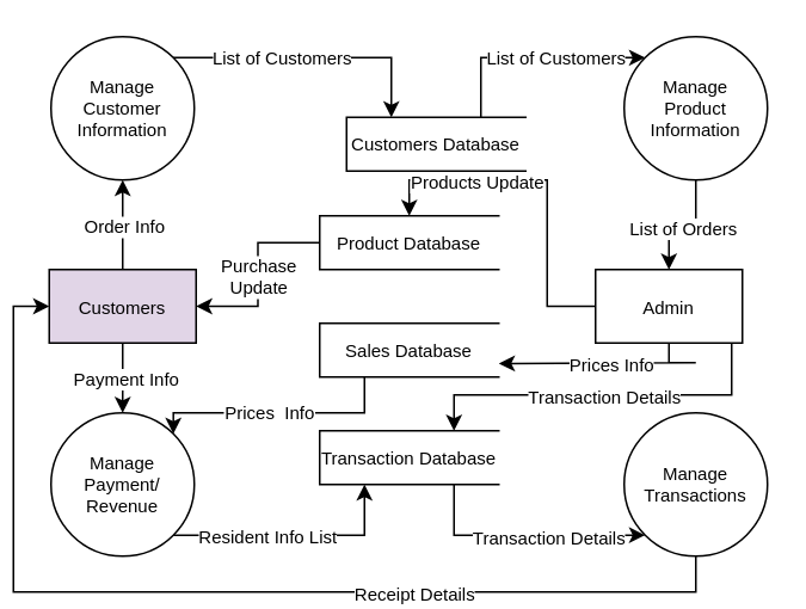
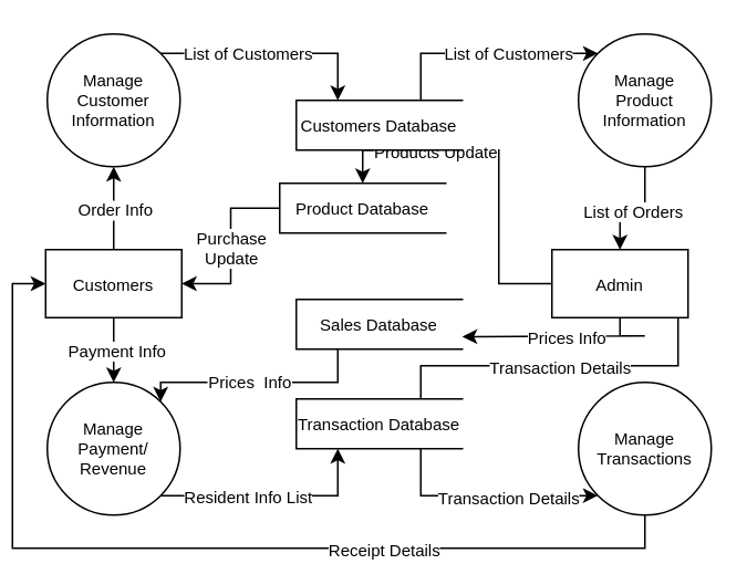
  <mxCell id="0" />
  <mxCell id="1" parent="0" />
  <mxCell id="2" style="edgeStyle=orthogonalEdgeStyle;rounded=0;orthogonalLoop=1;jettySize=auto;html=1;exitX=1;exitY=0;exitDx=0;exitDy=0;entryX=0.25;entryY=0;entryDx=0;entryDy=0;fontSize=10;" edge="1" parent="1" source="4" target="25"><mxGeometry relative="1" as="geometry" /></mxCell>
  <mxCell id="3" value="List of Customers" style="edgeLabel;html=1;align=center;verticalAlign=middle;resizable=0;points=[];fontSize=10;" vertex="1" connectable="0" parent="2"><mxGeometry x="-0.223" relative="1" as="geometry"><mxPoint as="offset" /></mxGeometry></mxCell>
  <mxCell id="4" value="&lt;div style=&quot;font-size: 10px;&quot;&gt;Manage&lt;/div&gt;&lt;div style=&quot;font-size: 10px;&quot;&gt;Customer&lt;/div&gt;&lt;div style=&quot;font-size: 10px;&quot;&gt;Information&lt;br style=&quot;font-size: 10px;&quot;&gt;&lt;/div&gt;" style="ellipse;whiteSpace=wrap;html=1;aspect=fixed;fontSize=10;" vertex="1" parent="1"><mxGeometry x="21" y="20" width="80" height="80" as="geometry" /></mxCell>
  <mxCell id="5" style="edgeStyle=orthogonalEdgeStyle;rounded=0;orthogonalLoop=1;jettySize=auto;html=1;exitX=0.5;exitY=1;exitDx=0;exitDy=0;entryX=0.5;entryY=0;entryDx=0;entryDy=0;fontSize=10;" edge="1" parent="1" source="7" target="19"><mxGeometry relative="1" as="geometry" /></mxCell>
  <mxCell id="6" value="List of Orders" style="edgeLabel;html=1;align=center;verticalAlign=middle;resizable=0;points=[];fontSize=10;" vertex="1" connectable="0" parent="5"><mxGeometry x="0.003" y="1" relative="1" as="geometry"><mxPoint as="offset" /></mxGeometry></mxCell>
  <mxCell id="7" value="&lt;div style=&quot;font-size: 10px;&quot;&gt;Manage&lt;/div&gt;&lt;div style=&quot;font-size: 10px;&quot;&gt;Product&lt;/div&gt;&lt;div style=&quot;font-size: 10px;&quot;&gt;Information&lt;br style=&quot;font-size: 10px;&quot;&gt;&lt;/div&gt;" style="ellipse;whiteSpace=wrap;html=1;aspect=fixed;fontSize=10;" vertex="1" parent="1"><mxGeometry x="341" y="20" width="80" height="80" as="geometry" /></mxCell>
  <mxCell id="8" style="edgeStyle=orthogonalEdgeStyle;rounded=0;orthogonalLoop=1;jettySize=auto;html=1;exitX=0.5;exitY=1;exitDx=0;exitDy=0;entryX=0.5;entryY=0;entryDx=0;entryDy=0;fontSize=10;" edge="1" parent="1" source="12" target="34"><mxGeometry relative="1" as="geometry" /></mxCell>
  <mxCell id="9" value="Payment Info" style="edgeLabel;html=1;align=center;verticalAlign=middle;resizable=0;points=[];fontSize=10;" vertex="1" connectable="0" parent="8"><mxGeometry x="-0.033" y="1" relative="1" as="geometry"><mxPoint as="offset" /></mxGeometry></mxCell>
  <mxCell id="10" style="edgeStyle=orthogonalEdgeStyle;rounded=0;orthogonalLoop=1;jettySize=auto;html=1;exitX=0.5;exitY=0;exitDx=0;exitDy=0;entryX=0.5;entryY=1;entryDx=0;entryDy=0;fontSize=10;" edge="1" parent="1" source="12" target="4"><mxGeometry relative="1" as="geometry" /></mxCell>
  <mxCell id="11" value="Order Info " style="edgeLabel;html=1;align=center;verticalAlign=middle;resizable=0;points=[];fontSize=10;" vertex="1" connectable="0" parent="10"><mxGeometry x="-0.011" relative="1" as="geometry"><mxPoint as="offset" /></mxGeometry></mxCell>
- <mxCell id="12" value="Customers" style="rounded=0;whiteSpace=wrap;html=1;fontSize=10;fillColor=#e1d5e7;" vertex="1" parent="1"><mxGeometry x="20" y="150" width="82" height="41" as="geometry" /></mxCell>
+ <mxCell id="12" value="Customers" style="rounded=0;whiteSpace=wrap;html=1;fontSize=10;" vertex="1" parent="1"><mxGeometry x="20" y="150" width="82" height="41" as="geometry" /></mxCell>
  <mxCell id="13" style="edgeStyle=orthogonalEdgeStyle;rounded=0;orthogonalLoop=1;jettySize=auto;html=1;exitX=0;exitY=0.5;exitDx=0;exitDy=0;entryX=0.5;entryY=0;entryDx=0;entryDy=0;fontSize=10;" edge="1" parent="1" source="19" target="22"><mxGeometry relative="1" as="geometry" /></mxCell>
  <mxCell id="14" value="Products Update" style="edgeLabel;html=1;align=center;verticalAlign=middle;resizable=0;points=[];fontSize=10;" vertex="1" connectable="0" parent="13"><mxGeometry x="0.411" relative="1" as="geometry"><mxPoint as="offset" /></mxGeometry></mxCell>
  <mxCell id="15" style="edgeStyle=orthogonalEdgeStyle;rounded=0;orthogonalLoop=1;jettySize=auto;html=1;exitX=0.5;exitY=1;exitDx=0;exitDy=0;entryX=1;entryY=0.75;entryDx=0;entryDy=0;fontSize=10;" edge="1" parent="1" source="19" target="28"><mxGeometry relative="1" as="geometry"><Array as="points"><mxPoint x="381" y="202" /><mxPoint x="305" y="202" /></Array></mxGeometry></mxCell>
  <mxCell id="16" value="Prices Info" style="edgeLabel;html=1;align=center;verticalAlign=middle;resizable=0;points=[];fontSize=10;" vertex="1" connectable="0" parent="15"><mxGeometry x="0.093" relative="1" as="geometry"><mxPoint as="offset" /></mxGeometry></mxCell>
- <mxCell id="17" style="edgeStyle=orthogonalEdgeStyle;rounded=0;orthogonalLoop=1;jettySize=auto;html=1;exitX=0.75;exitY=1;exitDx=0;exitDy=0;entryX=0.75;entryY=0;entryDx=0;entryDy=0;fontSize=10;" edge="1" parent="1" source="19" target="31"><mxGeometry relative="1" as="geometry"><Array as="points"><mxPoint x="401" y="220" /><mxPoint x="246" y="220" /></Array></mxGeometry></mxCell>
+ <mxCell id="17" style="edgeStyle=orthogonalEdgeStyle;rounded=0;orthogonalLoop=1;jettySize=auto;html=1;exitX=0.75;exitY=1;exitDx=0;exitDy=0;entryX=0.75;entryY=0;entryDx=0;entryDy=0;fontSize=10;endArrow=none;" edge="1" parent="1" source="19" target="31"><mxGeometry relative="1" as="geometry"><Array as="points"><mxPoint x="401" y="220" /><mxPoint x="246" y="220" /></Array></mxGeometry></mxCell>
  <mxCell id="18" value="Transaction Details" style="edgeLabel;html=1;align=center;verticalAlign=middle;resizable=0;points=[];fontSize=10;" vertex="1" connectable="0" parent="17"><mxGeometry x="0.052" relative="1" as="geometry"><mxPoint as="offset" /></mxGeometry></mxCell>
  <mxCell id="19" value="Admin" style="rounded=0;whiteSpace=wrap;html=1;fontSize=10;" vertex="1" parent="1"><mxGeometry x="325" y="150" width="82" height="41" as="geometry" /></mxCell>
  <mxCell id="20" style="edgeStyle=orthogonalEdgeStyle;rounded=0;orthogonalLoop=1;jettySize=auto;html=1;exitX=0;exitY=0.5;exitDx=0;exitDy=0;entryX=1;entryY=0.5;entryDx=0;entryDy=0;fontSize=10;" edge="1" parent="1" source="22" target="12"><mxGeometry relative="1" as="geometry" /></mxCell>
  <mxCell id="21" value="&lt;div style=&quot;font-size: 10px;&quot;&gt;Purchase&lt;/div&gt;&lt;div style=&quot;font-size: 10px;&quot;&gt;Update&lt;br style=&quot;font-size: 10px;&quot;&gt;&lt;/div&gt;" style="edgeLabel;html=1;align=center;verticalAlign=middle;resizable=0;points=[];fontSize=10;" vertex="1" connectable="0" parent="20"><mxGeometry x="0.011" relative="1" as="geometry"><mxPoint as="offset" /></mxGeometry></mxCell>
- <mxCell id="22" value="Product Database" style="html=1;dashed=0;whiteSpace=wrap;shape=partialRectangle;right=0;fontSize=10;" vertex="1" parent="1"><mxGeometry x="171" y="120" width="100" height="30" as="geometry" /></mxCell>
+ <mxCell id="22" value="Product Database" style="html=1;dashed=0;whiteSpace=wrap;shape=partialRectangle;right=0;fontSize=10;" vertex="1" parent="1"><mxGeometry x="161" y="110" width="100" height="30" as="geometry" /></mxCell>
  <mxCell id="23" style="edgeStyle=orthogonalEdgeStyle;rounded=0;orthogonalLoop=1;jettySize=auto;html=1;exitX=0.75;exitY=0;exitDx=0;exitDy=0;entryX=0;entryY=0;entryDx=0;entryDy=0;fontSize=10;" edge="1" parent="1" source="25" target="7"><mxGeometry relative="1" as="geometry" /></mxCell>
  <mxCell id="24" value="List of Customers" style="edgeLabel;html=1;align=center;verticalAlign=middle;resizable=0;points=[];fontSize=10;" vertex="1" connectable="0" parent="23"><mxGeometry x="0.201" relative="1" as="geometry"><mxPoint as="offset" /></mxGeometry></mxCell>
- <mxCell id="25" value="Customers Database" style="html=1;dashed=0;whiteSpace=wrap;shape=partialRectangle;right=0;fontSize=10;" vertex="1" parent="1"><mxGeometry x="186" y="65" width="100" height="30" as="geometry" /></mxCell>
+ <mxCell id="25" value="Customers Database" style="html=1;dashed=0;whiteSpace=wrap;shape=partialRectangle;right=0;fontSize=10;" vertex="1" parent="1"><mxGeometry x="171" y="60" width="100" height="30" as="geometry" /></mxCell>
  <mxCell id="26" style="edgeStyle=orthogonalEdgeStyle;rounded=0;orthogonalLoop=1;jettySize=auto;html=1;exitX=0.25;exitY=1;exitDx=0;exitDy=0;entryX=1;entryY=0;entryDx=0;entryDy=0;fontSize=10;" edge="1" parent="1" source="28" target="34"><mxGeometry relative="1" as="geometry"><Array as="points"><mxPoint x="196" y="230" /><mxPoint x="89" y="230" /></Array></mxGeometry></mxCell>
  <mxCell id="27" value="Prices&amp;nbsp; Info" style="edgeLabel;html=1;align=center;verticalAlign=middle;resizable=0;points=[];fontSize=10;" vertex="1" connectable="0" parent="26"><mxGeometry x="0.076" y="-1" relative="1" as="geometry"><mxPoint as="offset" /></mxGeometry></mxCell>
  <mxCell id="28" value="Sales Database" style="html=1;dashed=0;whiteSpace=wrap;shape=partialRectangle;right=0;fontSize=10;" vertex="1" parent="1"><mxGeometry x="171" y="180" width="100" height="30" as="geometry" /></mxCell>
  <mxCell id="29" style="edgeStyle=orthogonalEdgeStyle;rounded=0;orthogonalLoop=1;jettySize=auto;html=1;exitX=0.75;exitY=1;exitDx=0;exitDy=0;entryX=0;entryY=1;entryDx=0;entryDy=0;fontSize=10;" edge="1" parent="1" source="31" target="37"><mxGeometry relative="1" as="geometry" /></mxCell>
  <mxCell id="30" value="Transaction Details" style="edgeLabel;html=1;align=center;verticalAlign=middle;resizable=0;points=[];fontSize=10;" vertex="1" connectable="0" parent="29"><mxGeometry x="0.201" y="-1" relative="1" as="geometry"><mxPoint as="offset" /></mxGeometry></mxCell>
  <mxCell id="31" value="Transaction Database" style="html=1;dashed=0;whiteSpace=wrap;shape=partialRectangle;right=0;fontSize=10;" vertex="1" parent="1"><mxGeometry x="171" y="240" width="100" height="30" as="geometry" /></mxCell>
  <mxCell id="32" style="edgeStyle=orthogonalEdgeStyle;rounded=0;orthogonalLoop=1;jettySize=auto;html=1;exitX=1;exitY=1;exitDx=0;exitDy=0;entryX=0.25;entryY=1;entryDx=0;entryDy=0;fontSize=10;" edge="1" parent="1" source="34" target="31"><mxGeometry relative="1" as="geometry" /></mxCell>
  <mxCell id="33" value="Resident Info List " style="edgeLabel;html=1;align=center;verticalAlign=middle;resizable=0;points=[];fontSize=10;" vertex="1" connectable="0" parent="32"><mxGeometry x="-0.226" relative="1" as="geometry"><mxPoint as="offset" /></mxGeometry></mxCell>
  <mxCell id="34" value="&lt;div style=&quot;font-size: 10px;&quot;&gt;Manage&lt;/div&gt;&lt;div style=&quot;font-size: 10px;&quot;&gt;Payment/&lt;/div&gt;&lt;div style=&quot;font-size: 10px;&quot;&gt;Revenue&lt;br style=&quot;font-size: 10px;&quot;&gt;&lt;/div&gt;" style="ellipse;whiteSpace=wrap;html=1;aspect=fixed;fontSize=10;" vertex="1" parent="1"><mxGeometry x="21" y="230" width="80" height="80" as="geometry" /></mxCell>
  <mxCell id="35" style="edgeStyle=orthogonalEdgeStyle;rounded=0;orthogonalLoop=1;jettySize=auto;html=1;exitX=0.5;exitY=1;exitDx=0;exitDy=0;entryX=0;entryY=0.5;entryDx=0;entryDy=0;fontSize=10;" edge="1" parent="1" source="37" target="12"><mxGeometry relative="1" as="geometry" /></mxCell>
  <mxCell id="36" value="Receipt Details" style="edgeLabel;html=1;align=center;verticalAlign=middle;resizable=0;points=[];fontSize=10;" vertex="1" connectable="0" parent="35"><mxGeometry x="-0.386" relative="1" as="geometry"><mxPoint as="offset" /></mxGeometry></mxCell>
  <mxCell id="37" value="&lt;div style=&quot;font-size: 10px;&quot;&gt;Manage&lt;/div&gt;&lt;div style=&quot;font-size: 10px;&quot;&gt;Transactions &lt;br style=&quot;font-size: 10px;&quot;&gt;&lt;/div&gt;" style="ellipse;whiteSpace=wrap;html=1;aspect=fixed;fontSize=10;" vertex="1" parent="1"><mxGeometry x="341" y="230" width="80" height="80" as="geometry" /></mxCell>
